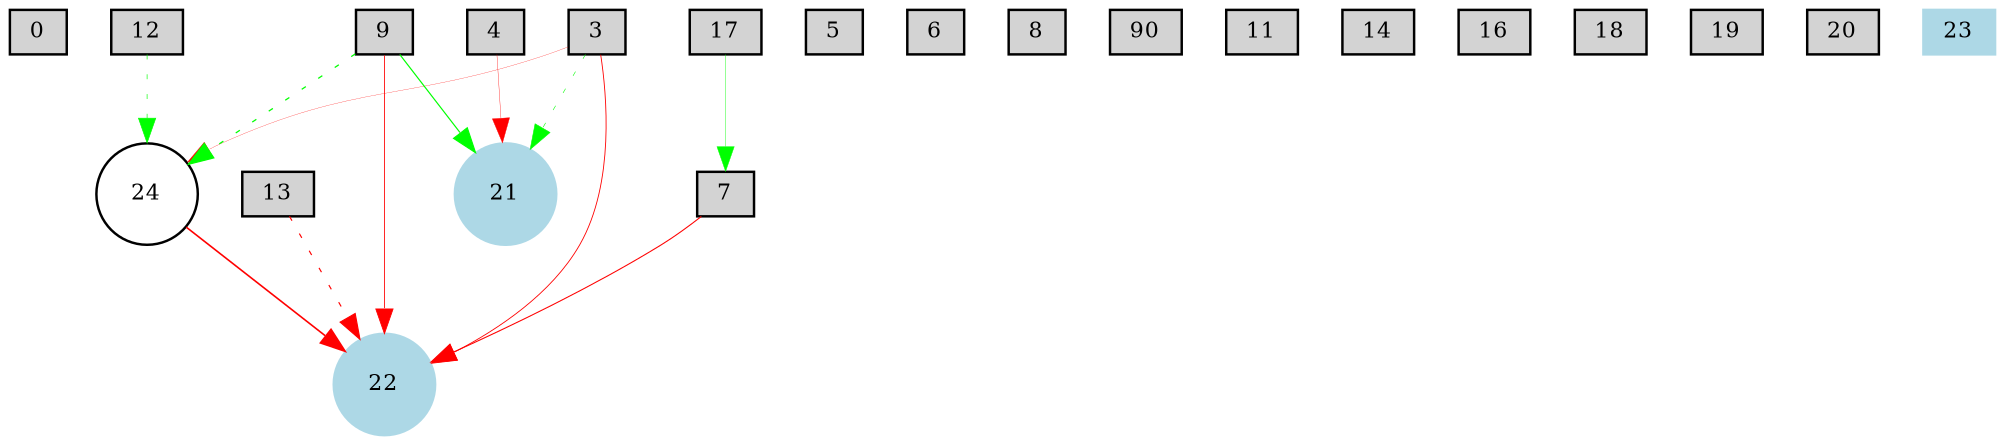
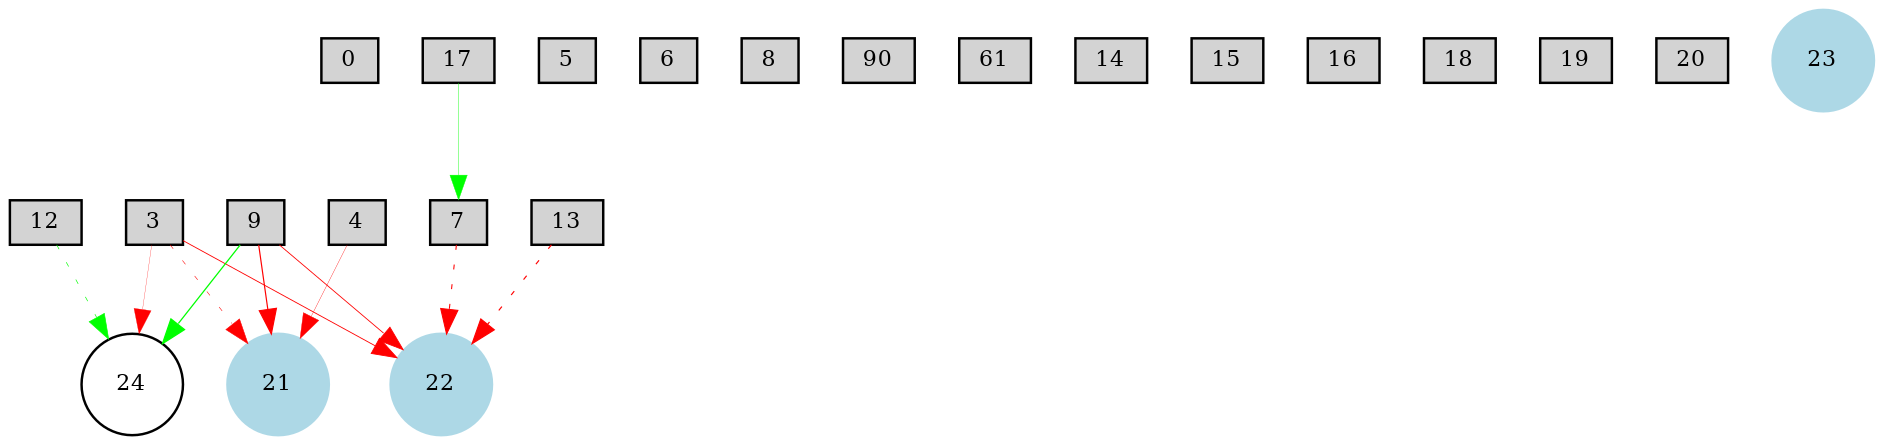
  digraph {
    node [fontsize=9 shape=box style=filled]
    edge [color=red style=solid]
    0 [height=0.2 width=0.2]
    21 [color=lightblue height=0.2 shape=circle width=0.2]
    3 [height=0.2 width=0.2]
    22 [color=lightblue height=0.2 shape=circle width=0.2]
    24 [height=0.2 shape=circle width=0.2 style=""]
    4 [height=0.2 width=0.2]
    5 [height=0.2 width=0.2]
    6 [height=0.2 width=0.2]
    7 [height=0.2 width=0.2]
    8 [height=0.2 width=0.2]
    9 [height=0.2 width=0.2]
    n12 [height=0.2 label=90 width=0.2]
-   11 [height=0.2 width=0.2]
+   11 [height=0.2 width=0.2 label=61]
    12 [height=0.2 width=0.2]
    13 [height=0.2 width=0.2]
    14 [height=0.2 width=0.2]
+   15 [height=0.2 width=0.2]
    16 [height=0.2 width=0.2]
    17 [height=0.2 width=0.2]
    18 [height=0.2 width=0.2]
    19 [height=0.2 width=0.2]
    20 [height=0.2 width=0.2]
-   23 [color=lightblue height=0.2 width=0.2]
-   3 -> 21 [color=green penwidth=0.2265549825561265 style=dotted]
+   23 [color=lightblue height=0.2 shape=circle width=0.2]
+   3 -> 21 [penwidth=0.2265549825561265 style=dotted]
    3 -> 22 [penwidth=0.3510783590108032]
    3 -> 24 [penwidth=0.10419065464350222]
-   24 -> 22 [penwidth=0.6567156390220527]
    4 -> 21 [penwidth=0.14228074785548062]
-   7 -> 22 [penwidth=0.4288742399012584]
-   9 -> 21 [color=green penwidth=0.47906849699389653]
+   7 -> 22 [penwidth=0.4288742399012584 style=dotted]
+   9 -> 21 [penwidth=0.47906849699389653]
    9 -> 22 [penwidth=0.3401475485726094]
-   9 -> 24 [color=green penwidth=0.5112290727725801 style=dotted]
+   9 -> 24 [color=green penwidth=0.5112290727725801]
    12 -> 24 [color=green penwidth=0.26283855205054674 style=dotted]
    13 -> 22 [penwidth=0.4698638394979251 style=dotted]
    17 -> 7 [color=green penwidth=0.16642286512738746]
  }
